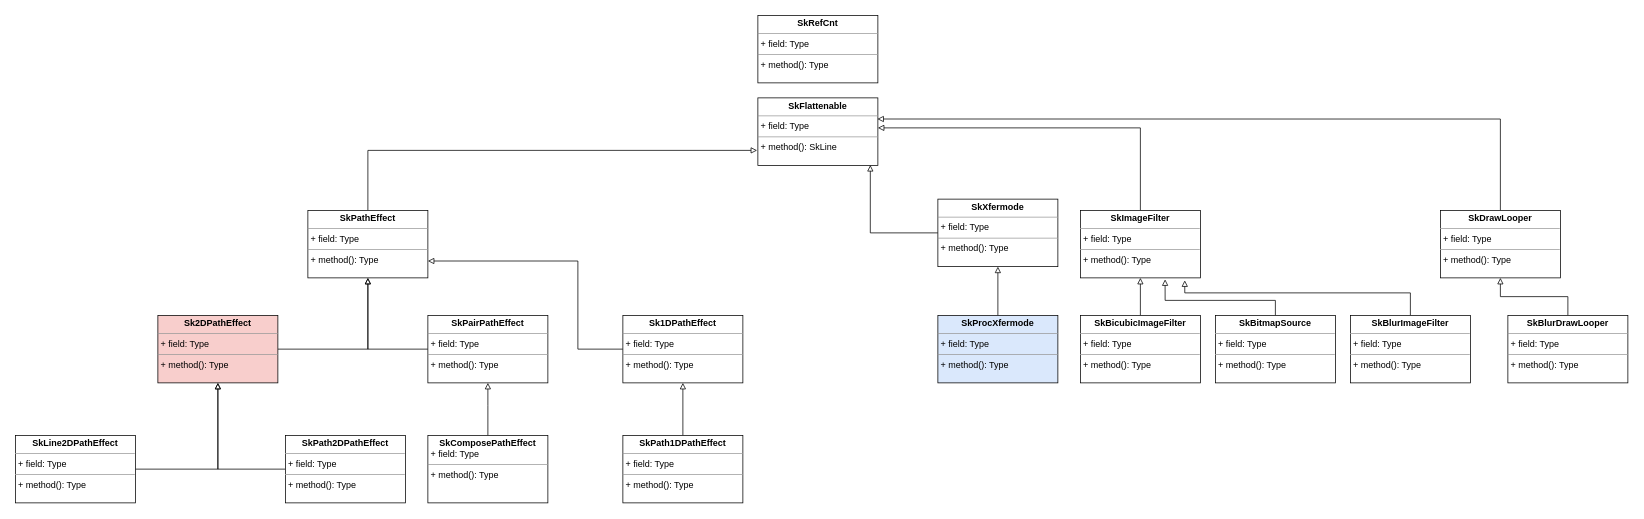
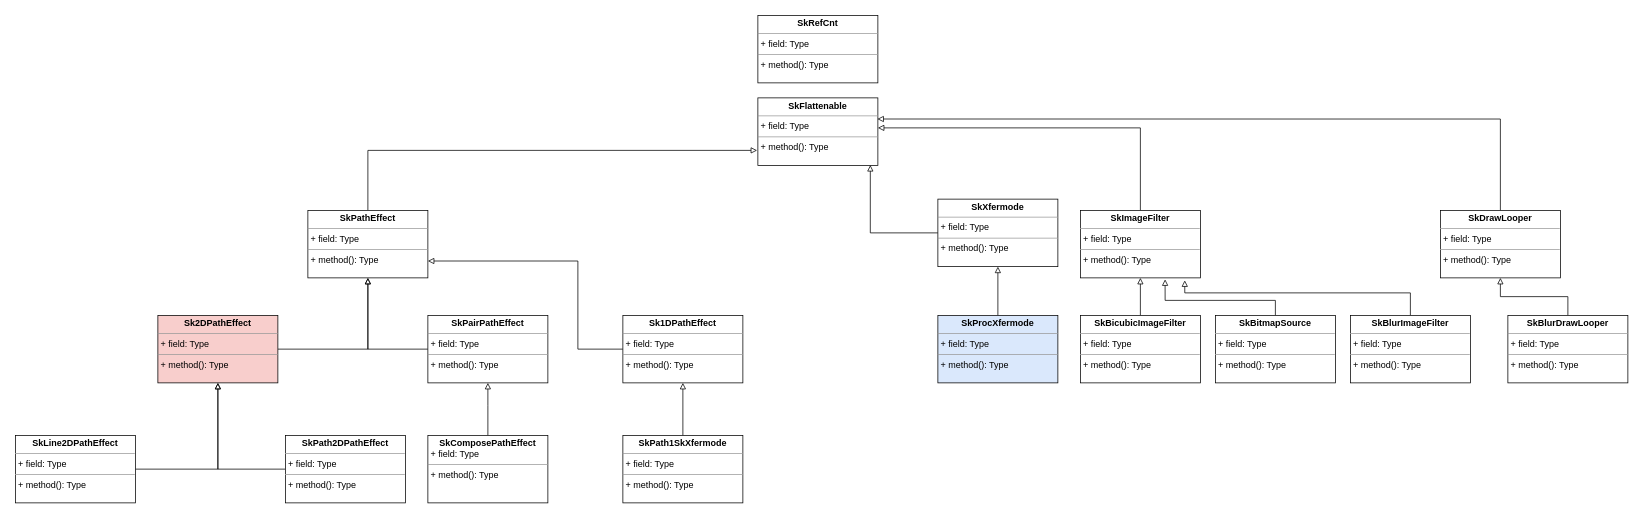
  <mxCell id="0" />
  <mxCell id="1" parent="0" />
  <mxCell id="2" style="edgeStyle=orthogonalEdgeStyle;rounded=0;orthogonalLoop=1;jettySize=auto;html=1;entryX=0.5;entryY=1;entryDx=0;entryDy=0;endArrow=block;endFill=0;" edge="1" parent="1" source="3" target="5"><mxGeometry relative="1" as="geometry" /></mxCell>
  <mxCell id="3" value="&lt;p style=&quot;margin: 0px ; margin-top: 4px ; text-align: center&quot;&gt;&lt;b&gt;Sk2DPathEffect&lt;/b&gt;&lt;br&gt;&lt;/p&gt;&lt;hr size=&quot;1&quot;&gt;&lt;p style=&quot;margin: 0px ; margin-left: 4px&quot;&gt;+ field: Type&lt;/p&gt;&lt;hr size=&quot;1&quot;&gt;&lt;p style=&quot;margin: 0px ; margin-left: 4px&quot;&gt;+ method(): Type&lt;/p&gt;" style="verticalAlign=top;align=left;overflow=fill;fontSize=12;fontFamily=Helvetica;html=1;fillColor=#f8cecc;" vertex="1" parent="1"><mxGeometry x="210" y="420" width="160" height="90" as="geometry" /></mxCell>
  <mxCell id="4" style="edgeStyle=orthogonalEdgeStyle;rounded=0;orthogonalLoop=1;jettySize=auto;html=1;endArrow=block;endFill=0;" edge="1" parent="1" source="5"><mxGeometry relative="1" as="geometry"><mxPoint x="1009" y="200" as="targetPoint" /><Array as="points"><mxPoint y="200" x="490" /><mxPoint x="1009" y="200" /></Array></mxGeometry></mxCell>
  <mxCell id="5" value="&lt;p style=&quot;margin: 0px ; margin-top: 4px ; text-align: center&quot;&gt;&lt;b&gt;SkPathEffect&lt;/b&gt;&lt;br&gt;&lt;/p&gt;&lt;hr size=&quot;1&quot;&gt;&lt;p style=&quot;margin: 0px ; margin-left: 4px&quot;&gt;+ field: Type&lt;/p&gt;&lt;hr size=&quot;1&quot;&gt;&lt;p style=&quot;margin: 0px ; margin-left: 4px&quot;&gt;+ method(): Type&lt;/p&gt;" style="verticalAlign=top;align=left;overflow=fill;fontSize=12;fontFamily=Helvetica;html=1;" vertex="1" parent="1"><mxGeometry x="410" y="280" width="160" height="90" as="geometry" /></mxCell>
  <mxCell id="6" style="edgeStyle=orthogonalEdgeStyle;rounded=0;orthogonalLoop=1;jettySize=auto;html=1;entryX=0.5;entryY=1;entryDx=0;entryDy=0;endArrow=block;endFill=0;" edge="1" parent="1" source="7" target="3"><mxGeometry relative="1" as="geometry" /></mxCell>
  <mxCell id="7" value="&lt;p style=&quot;margin: 0px ; margin-top: 4px ; text-align: center&quot;&gt;&lt;b&gt;SkLine2DPathEffect&lt;/b&gt;&lt;br&gt;&lt;/p&gt;&lt;hr size=&quot;1&quot;&gt;&lt;p style=&quot;margin: 0px ; margin-left: 4px&quot;&gt;+ field: Type&lt;/p&gt;&lt;hr size=&quot;1&quot;&gt;&lt;p style=&quot;margin: 0px ; margin-left: 4px&quot;&gt;+ method(): Type&lt;/p&gt;" style="verticalAlign=top;align=left;overflow=fill;fontSize=12;fontFamily=Helvetica;html=1;" vertex="1" parent="1"><mxGeometry x="20" y="580" width="160" height="90" as="geometry" /></mxCell>
  <mxCell id="8" style="edgeStyle=orthogonalEdgeStyle;rounded=0;orthogonalLoop=1;jettySize=auto;html=1;entryX=0.5;entryY=1;entryDx=0;entryDy=0;endArrow=block;endFill=0;" edge="1" parent="1" source="9" target="3"><mxGeometry relative="1" as="geometry"><Array as="points"><mxPoint x="290" y="625" /></Array></mxGeometry></mxCell>
  <mxCell id="9" value="&lt;p style=&quot;margin: 0px ; margin-top: 4px ; text-align: center&quot;&gt;&lt;b&gt;SkPath2DPathEffect&lt;/b&gt;&lt;br&gt;&lt;/p&gt;&lt;hr size=&quot;1&quot;&gt;&lt;p style=&quot;margin: 0px ; margin-left: 4px&quot;&gt;+ field: Type&lt;/p&gt;&lt;hr size=&quot;1&quot;&gt;&lt;p style=&quot;margin: 0px ; margin-left: 4px&quot;&gt;+ method(): Type&lt;/p&gt;" style="verticalAlign=top;align=left;overflow=fill;fontSize=12;fontFamily=Helvetica;html=1;" vertex="1" parent="1"><mxGeometry x="380" y="580" width="160" height="90" as="geometry" /></mxCell>
  <mxCell id="10" style="edgeStyle=orthogonalEdgeStyle;rounded=0;orthogonalLoop=1;jettySize=auto;html=1;entryX=0.5;entryY=1;entryDx=0;entryDy=0;endArrow=block;endFill=0;" edge="1" parent="1" source="11" target="5"><mxGeometry relative="1" as="geometry"><Array as="points"><mxPoint y="465" x="490" /></Array></mxGeometry></mxCell>
  <mxCell id="11" value="&lt;p style=&quot;margin: 0px ; margin-top: 4px ; text-align: center&quot;&gt;&lt;b&gt;SkPairPathEffect&lt;/b&gt;&lt;br&gt;&lt;/p&gt;&lt;hr size=&quot;1&quot;&gt;&lt;p style=&quot;margin: 0px ; margin-left: 4px&quot;&gt;+ field: Type&lt;/p&gt;&lt;hr size=&quot;1&quot;&gt;&lt;p style=&quot;margin: 0px ; margin-left: 4px&quot;&gt;+ method(): Type&lt;/p&gt;" style="verticalAlign=top;align=left;overflow=fill;fontSize=12;fontFamily=Helvetica;html=1;" vertex="1" parent="1"><mxGeometry x="570" y="420" width="160" height="90" as="geometry" /></mxCell>
  <mxCell id="12" style="edgeStyle=orthogonalEdgeStyle;rounded=0;orthogonalLoop=1;jettySize=auto;html=1;entryX=0.5;entryY=1;entryDx=0;entryDy=0;endArrow=block;endFill=0;" edge="1" parent="1" source="13" target="11"><mxGeometry relative="1" as="geometry"><Array as="points"><mxPoint x="650" y="540" /><mxPoint x="650" y="540" /></Array></mxGeometry></mxCell>
  <mxCell id="13" value="&lt;p style=&quot;margin: 0px ; margin-top: 4px ; text-align: center&quot;&gt;&lt;/p&gt;&lt;div style=&quot;text-align: center&quot;&gt;&lt;span&gt;&lt;b&gt;SkComposePathEffect&lt;/b&gt;&lt;/span&gt;&lt;/div&gt;&lt;p style=&quot;margin: 0px ; margin-left: 4px&quot;&gt;+ field: Type&lt;/p&gt;&lt;hr size=&quot;1&quot;&gt;&lt;p style=&quot;margin: 0px ; margin-left: 4px&quot;&gt;+ method(): Type&lt;/p&gt;" style="verticalAlign=top;align=left;overflow=fill;fontSize=12;fontFamily=Helvetica;html=1;" vertex="1" parent="1"><mxGeometry x="570" y="580" width="160" height="90" as="geometry" /></mxCell>
- <mxCell id="14" value="&lt;p style=&quot;margin: 0px ; margin-top: 4px ; text-align: center&quot;&gt;&lt;b&gt;SkFlattenable&lt;/b&gt;&lt;br&gt;&lt;/p&gt;&lt;hr size=&quot;1&quot;&gt;&lt;p style=&quot;margin: 0px ; margin-left: 4px&quot;&gt;+ field: Type&lt;/p&gt;&lt;hr size=&quot;1&quot;&gt;&lt;p style=&quot;margin: 0px ; margin-left: 4px&quot;&gt;+ method(): SkLine&lt;/p&gt;" style="verticalAlign=top;align=left;overflow=fill;fontSize=12;fontFamily=Helvetica;html=1;" vertex="1" parent="1"><mxGeometry x="1010" y="130" width="160" height="90" as="geometry" /></mxCell>
+ <mxCell id="14" value="&lt;p style=&quot;margin: 0px ; margin-top: 4px ; text-align: center&quot;&gt;&lt;b&gt;SkFlattenable&lt;/b&gt;&lt;br&gt;&lt;/p&gt;&lt;hr size=&quot;1&quot;&gt;&lt;p style=&quot;margin: 0px ; margin-left: 4px&quot;&gt;+ field: Type&lt;/p&gt;&lt;hr size=&quot;1&quot;&gt;&lt;p style=&quot;margin: 0px ; margin-left: 4px&quot;&gt;+ method(): Type&lt;/p&gt;" style="verticalAlign=top;align=left;overflow=fill;fontSize=12;fontFamily=Helvetica;html=1;" vertex="1" parent="1"><mxGeometry x="1010" y="130" width="160" height="90" as="geometry" /></mxCell>
  <mxCell id="15" value="&lt;p style=&quot;margin: 0px ; margin-top: 4px ; text-align: center&quot;&gt;&lt;b&gt;SkRefCnt&lt;/b&gt;&lt;br&gt;&lt;/p&gt;&lt;hr size=&quot;1&quot;&gt;&lt;p style=&quot;margin: 0px ; margin-left: 4px&quot;&gt;+ field: Type&lt;/p&gt;&lt;hr size=&quot;1&quot;&gt;&lt;p style=&quot;margin: 0px ; margin-left: 4px&quot;&gt;+ method(): Type&lt;/p&gt;" style="verticalAlign=top;align=left;overflow=fill;fontSize=12;fontFamily=Helvetica;html=1;" vertex="1" parent="1"><mxGeometry x="1010" y="20" width="160" height="90" as="geometry" /></mxCell>
  <mxCell id="16" style="edgeStyle=orthogonalEdgeStyle;rounded=0;orthogonalLoop=1;jettySize=auto;html=1;entryX=1;entryY=0.75;entryDx=0;entryDy=0;endArrow=block;endFill=0;" edge="1" parent="1" source="17" target="5"><mxGeometry relative="1" as="geometry"><Array as="points"><mxPoint x="770" y="465" /><mxPoint x="770" y="348" /></Array></mxGeometry></mxCell>
  <mxCell id="17" value="&lt;p style=&quot;margin: 0px ; margin-top: 4px ; text-align: center&quot;&gt;&lt;b&gt;Sk1DPathEffect&lt;/b&gt;&lt;br&gt;&lt;/p&gt;&lt;hr size=&quot;1&quot;&gt;&lt;p style=&quot;margin: 0px ; margin-left: 4px&quot;&gt;+ field: Type&lt;/p&gt;&lt;hr size=&quot;1&quot;&gt;&lt;p style=&quot;margin: 0px ; margin-left: 4px&quot;&gt;+ method(): Type&lt;/p&gt;" style="verticalAlign=top;align=left;overflow=fill;fontSize=12;fontFamily=Helvetica;html=1;" vertex="1" parent="1"><mxGeometry x="830" y="420" width="160" height="90" as="geometry" /></mxCell>
  <mxCell id="18" style="edgeStyle=orthogonalEdgeStyle;rounded=0;orthogonalLoop=1;jettySize=auto;html=1;entryX=0.5;entryY=1;entryDx=0;entryDy=0;endArrow=block;endFill=0;" edge="1" parent="1" source="19" target="17"><mxGeometry relative="1" as="geometry" /></mxCell>
- <mxCell id="19" value="&lt;p style=&quot;margin: 0px ; margin-top: 4px ; text-align: center&quot;&gt;&lt;b&gt;SkPath1DPathEffect&lt;/b&gt;&lt;br&gt;&lt;/p&gt;&lt;hr size=&quot;1&quot;&gt;&lt;p style=&quot;margin: 0px ; margin-left: 4px&quot;&gt;+ field: Type&lt;/p&gt;&lt;hr size=&quot;1&quot;&gt;&lt;p style=&quot;margin: 0px ; margin-left: 4px&quot;&gt;+ method(): Type&lt;/p&gt;" style="verticalAlign=top;align=left;overflow=fill;fontSize=12;fontFamily=Helvetica;html=1;" vertex="1" parent="1"><mxGeometry x="830" y="580" width="160" height="90" as="geometry" /></mxCell>
+ <mxCell id="19" value="&lt;p style=&quot;margin: 0px ; margin-top: 4px ; text-align: center&quot;&gt;&lt;b&gt;SkPath1SkXfermode&lt;/b&gt;&lt;br&gt;&lt;/p&gt;&lt;hr size=&quot;1&quot;&gt;&lt;p style=&quot;margin: 0px ; margin-left: 4px&quot;&gt;+ field: Type&lt;/p&gt;&lt;hr size=&quot;1&quot;&gt;&lt;p style=&quot;margin: 0px ; margin-left: 4px&quot;&gt;+ method(): Type&lt;/p&gt;" style="verticalAlign=top;align=left;overflow=fill;fontSize=12;fontFamily=Helvetica;html=1;" vertex="1" parent="1"><mxGeometry x="830" y="580" width="160" height="90" as="geometry" /></mxCell>
  <mxCell id="20" style="edgeStyle=orthogonalEdgeStyle;rounded=0;orthogonalLoop=1;jettySize=auto;html=1;entryX=0.937;entryY=0.995;entryDx=0;entryDy=0;endArrow=block;endFill=0;entryPerimeter=0;" edge="1" parent="1" source="21" target="14"><mxGeometry relative="1" as="geometry" /></mxCell>
  <mxCell id="21" value="&lt;p style=&quot;margin: 0px ; margin-top: 4px ; text-align: center&quot;&gt;&lt;b&gt;SkXfermode&lt;/b&gt;&lt;br&gt;&lt;/p&gt;&lt;hr size=&quot;1&quot;&gt;&lt;p style=&quot;margin: 0px ; margin-left: 4px&quot;&gt;+ field: Type&lt;/p&gt;&lt;hr size=&quot;1&quot;&gt;&lt;p style=&quot;margin: 0px ; margin-left: 4px&quot;&gt;+ method(): Type&lt;/p&gt;" style="verticalAlign=top;align=left;overflow=fill;fontSize=12;fontFamily=Helvetica;html=1;" vertex="1" parent="1"><mxGeometry x="1250" y="265" width="160" height="90" as="geometry" /></mxCell>
  <mxCell id="22" style="edgeStyle=orthogonalEdgeStyle;rounded=0;orthogonalLoop=1;jettySize=auto;html=1;entryX=0.5;entryY=1;entryDx=0;entryDy=0;endArrow=block;endFill=0;" edge="1" parent="1" source="23" target="21"><mxGeometry relative="1" as="geometry" /></mxCell>
  <mxCell id="23" value="&lt;p style=&quot;margin: 0px ; margin-top: 4px ; text-align: center&quot;&gt;&lt;b&gt;SkProcXfermode&lt;/b&gt;&lt;br&gt;&lt;/p&gt;&lt;hr size=&quot;1&quot;&gt;&lt;p style=&quot;margin: 0px ; margin-left: 4px&quot;&gt;+ field: Type&lt;/p&gt;&lt;hr size=&quot;1&quot;&gt;&lt;p style=&quot;margin: 0px ; margin-left: 4px&quot;&gt;+ method(): Type&lt;/p&gt;" style="verticalAlign=top;align=left;overflow=fill;fontSize=12;fontFamily=Helvetica;html=1;fillColor=#dae8fc;" vertex="1" parent="1"><mxGeometry x="1250" y="420" width="160" height="90" as="geometry" /></mxCell>
  <mxCell id="24" style="edgeStyle=orthogonalEdgeStyle;rounded=0;orthogonalLoop=1;jettySize=auto;html=1;endArrow=block;endFill=0;" edge="1" parent="1" source="25"><mxGeometry relative="1" as="geometry"><mxPoint x="1170" y="170" as="targetPoint" /><Array as="points"><mxPoint x="1520" y="170" /></Array></mxGeometry></mxCell>
  <mxCell id="25" value="&lt;p style=&quot;margin: 0px ; margin-top: 4px ; text-align: center&quot;&gt;&lt;b&gt;SkImageFilter&lt;/b&gt;&lt;br&gt;&lt;/p&gt;&lt;hr size=&quot;1&quot;&gt;&lt;p style=&quot;margin: 0px ; margin-left: 4px&quot;&gt;+ field: Type&lt;/p&gt;&lt;hr size=&quot;1&quot;&gt;&lt;p style=&quot;margin: 0px ; margin-left: 4px&quot;&gt;+ method(): Type&lt;/p&gt;" style="verticalAlign=top;align=left;overflow=fill;fontSize=12;fontFamily=Helvetica;html=1;" vertex="1" parent="1"><mxGeometry x="1440" y="280" width="160" height="90" as="geometry" /></mxCell>
  <mxCell id="26" style="edgeStyle=orthogonalEdgeStyle;rounded=0;orthogonalLoop=1;jettySize=auto;html=1;entryX=0.5;entryY=1;entryDx=0;entryDy=0;endArrow=block;endFill=0;" edge="1" parent="1" source="27" target="25"><mxGeometry relative="1" as="geometry" /></mxCell>
  <mxCell id="27" value="&lt;p style=&quot;margin: 0px ; margin-top: 4px ; text-align: center&quot;&gt;&lt;b&gt;SkBicubicImageFilter&lt;/b&gt;&lt;br&gt;&lt;/p&gt;&lt;hr size=&quot;1&quot;&gt;&lt;p style=&quot;margin: 0px ; margin-left: 4px&quot;&gt;+ field: Type&lt;/p&gt;&lt;hr size=&quot;1&quot;&gt;&lt;p style=&quot;margin: 0px ; margin-left: 4px&quot;&gt;+ method(): Type&lt;/p&gt;" style="verticalAlign=top;align=left;overflow=fill;fontSize=12;fontFamily=Helvetica;html=1;" vertex="1" parent="1"><mxGeometry x="1440" y="420" width="160" height="90" as="geometry" /></mxCell>
  <mxCell id="28" style="edgeStyle=orthogonalEdgeStyle;rounded=0;orthogonalLoop=1;jettySize=auto;html=1;entryX=0.706;entryY=1.022;entryDx=0;entryDy=0;entryPerimeter=0;endArrow=block;endFill=0;" edge="1" parent="1" source="29" target="25"><mxGeometry relative="1" as="geometry"><Array as="points"><mxPoint x="1700" y="400" /><mxPoint x="1553" y="400" /></Array></mxGeometry></mxCell>
  <mxCell id="29" value="&lt;p style=&quot;margin: 0px ; margin-top: 4px ; text-align: center&quot;&gt;&lt;b&gt;SkBitmapSource&lt;/b&gt;&lt;br&gt;&lt;/p&gt;&lt;hr size=&quot;1&quot;&gt;&lt;p style=&quot;margin: 0px ; margin-left: 4px&quot;&gt;+ field: Type&lt;/p&gt;&lt;hr size=&quot;1&quot;&gt;&lt;p style=&quot;margin: 0px ; margin-left: 4px&quot;&gt;+ method(): Type&lt;/p&gt;" style="verticalAlign=top;align=left;overflow=fill;fontSize=12;fontFamily=Helvetica;html=1;" vertex="1" parent="1"><mxGeometry x="1620" y="420" width="160" height="90" as="geometry" /></mxCell>
  <mxCell id="30" style="edgeStyle=orthogonalEdgeStyle;rounded=0;orthogonalLoop=1;jettySize=auto;html=1;entryX=0.87;entryY=1.037;entryDx=0;entryDy=0;entryPerimeter=0;endArrow=block;endFill=0;" edge="1" parent="1" source="31" target="25"><mxGeometry relative="1" as="geometry"><Array as="points"><mxPoint x="1880" y="390" /><mxPoint x="1579" y="390" /></Array></mxGeometry></mxCell>
  <mxCell id="31" value="&lt;p style=&quot;margin: 0px ; margin-top: 4px ; text-align: center&quot;&gt;&lt;b&gt;SkBlurImageFilter&lt;/b&gt;&lt;br&gt;&lt;/p&gt;&lt;hr size=&quot;1&quot;&gt;&lt;p style=&quot;margin: 0px ; margin-left: 4px&quot;&gt;+ field: Type&lt;/p&gt;&lt;hr size=&quot;1&quot;&gt;&lt;p style=&quot;margin: 0px ; margin-left: 4px&quot;&gt;+ method(): Type&lt;/p&gt;" style="verticalAlign=top;align=left;overflow=fill;fontSize=12;fontFamily=Helvetica;html=1;" vertex="1" parent="1"><mxGeometry x="1800" y="420" width="160" height="90" as="geometry" /></mxCell>
  <mxCell id="32" style="edgeStyle=orthogonalEdgeStyle;rounded=0;orthogonalLoop=1;jettySize=auto;html=1;endArrow=block;endFill=0;entryX=0.996;entryY=0.313;entryDx=0;entryDy=0;entryPerimeter=0;" edge="1" parent="1" source="33" target="14"><mxGeometry relative="1" as="geometry"><mxPoint x="1690" y="150" as="targetPoint" /><Array as="points"><mxPoint x="2000" y="158" /></Array></mxGeometry></mxCell>
  <mxCell id="33" value="&lt;p style=&quot;margin: 0px ; margin-top: 4px ; text-align: center&quot;&gt;&lt;b&gt;SkDrawLooper&lt;/b&gt;&lt;br&gt;&lt;/p&gt;&lt;hr size=&quot;1&quot;&gt;&lt;p style=&quot;margin: 0px ; margin-left: 4px&quot;&gt;+ field: Type&lt;/p&gt;&lt;hr size=&quot;1&quot;&gt;&lt;p style=&quot;margin: 0px ; margin-left: 4px&quot;&gt;+ method(): Type&lt;/p&gt;" style="verticalAlign=top;align=left;overflow=fill;fontSize=12;fontFamily=Helvetica;html=1;" vertex="1" parent="1"><mxGeometry x="1920" y="280" width="160" height="90" as="geometry" /></mxCell>
  <mxCell id="34" style="edgeStyle=orthogonalEdgeStyle;rounded=0;orthogonalLoop=1;jettySize=auto;html=1;entryX=0.5;entryY=1;entryDx=0;entryDy=0;endArrow=block;endFill=0;" edge="1" parent="1" source="35" target="33"><mxGeometry relative="1" as="geometry" /></mxCell>
  <mxCell id="35" value="&lt;p style=&quot;margin: 0px ; margin-top: 4px ; text-align: center&quot;&gt;&lt;b&gt;SkBlurDrawLooper&lt;/b&gt;&lt;br&gt;&lt;/p&gt;&lt;hr size=&quot;1&quot;&gt;&lt;p style=&quot;margin: 0px ; margin-left: 4px&quot;&gt;+ field: Type&lt;/p&gt;&lt;hr size=&quot;1&quot;&gt;&lt;p style=&quot;margin: 0px ; margin-left: 4px&quot;&gt;+ method(): Type&lt;/p&gt;" style="verticalAlign=top;align=left;overflow=fill;fontSize=12;fontFamily=Helvetica;html=1;" vertex="1" parent="1"><mxGeometry x="2010" y="420" width="160" height="90" as="geometry" /></mxCell>
